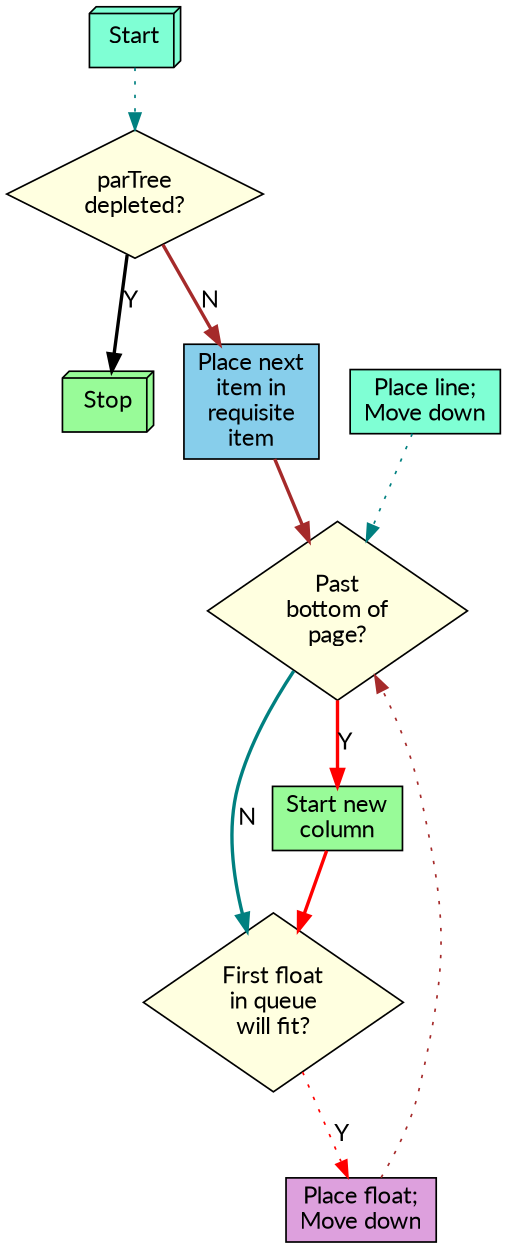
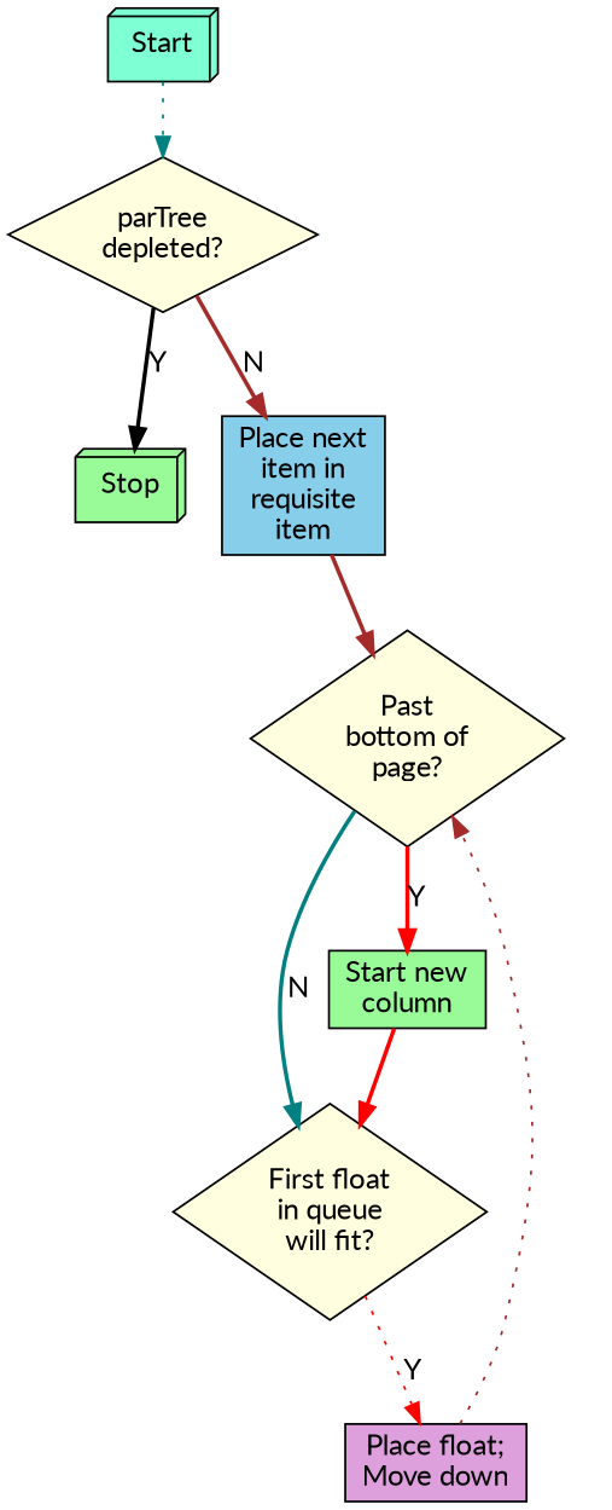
  digraph {
    fontname=Lato
    rankdir=TB
    node [fillcolor=lightyellow fontname=Lato shape=box style=filled]
    edge [color=teal fontname=Lato style=bold]
    n1 [fillcolor=aquamarine label=Start shape=box3d]
    n2 [fillcolor=palegreen label=Stop shape=box3d]
    n3 [label="parTree\ndepleted?" shape=diamond]
    n4 [label="Past\nbottom of\npage?" shape=diamond]
    n5 [label="First float\nin queue\nwill fit?" shape=diamond]
    n6 [fillcolor=skyblue label="Place next\nitem in\nrequisite\nitem"]
    n7 [fillcolor=palegreen label="Start new\ncolumn"]
    n8 [fillcolor=plum label="Place float;\nMove down"]
-   n9 [fillcolor=aquamarine label="Place line;\nMove down"]
    subgraph sub_1 {
      n1
      n2
    }
    subgraph sub_2 {
      n3
      n4
      n5
    }
    subgraph sub_3 {
      n6
      n7
      n8
-     n9
    }
    subgraph sub_4 {
      n2
      n3
      n4
      n5
      n7
      n8
-     n9
    }
    subgraph sub_5 {
      n3
      n4
      n5
      n6
    }
    n1 -> n3 [style=dotted]
    n3 -> n2 [color=black label=Y]
    n3 -> n6 [color=brown label=N]
    n4 -> n5 [label=N]
    n4 -> n7 [color=red label=Y]
    n5 -> n8 [color=red label=Y style=dotted]
    n6 -> n4 [color=brown]
    n7 -> n5 [color=red]
    n8 -> n4 [color=brown style=dotted]
-   n9 -> n4 [style=dotted]
  }
